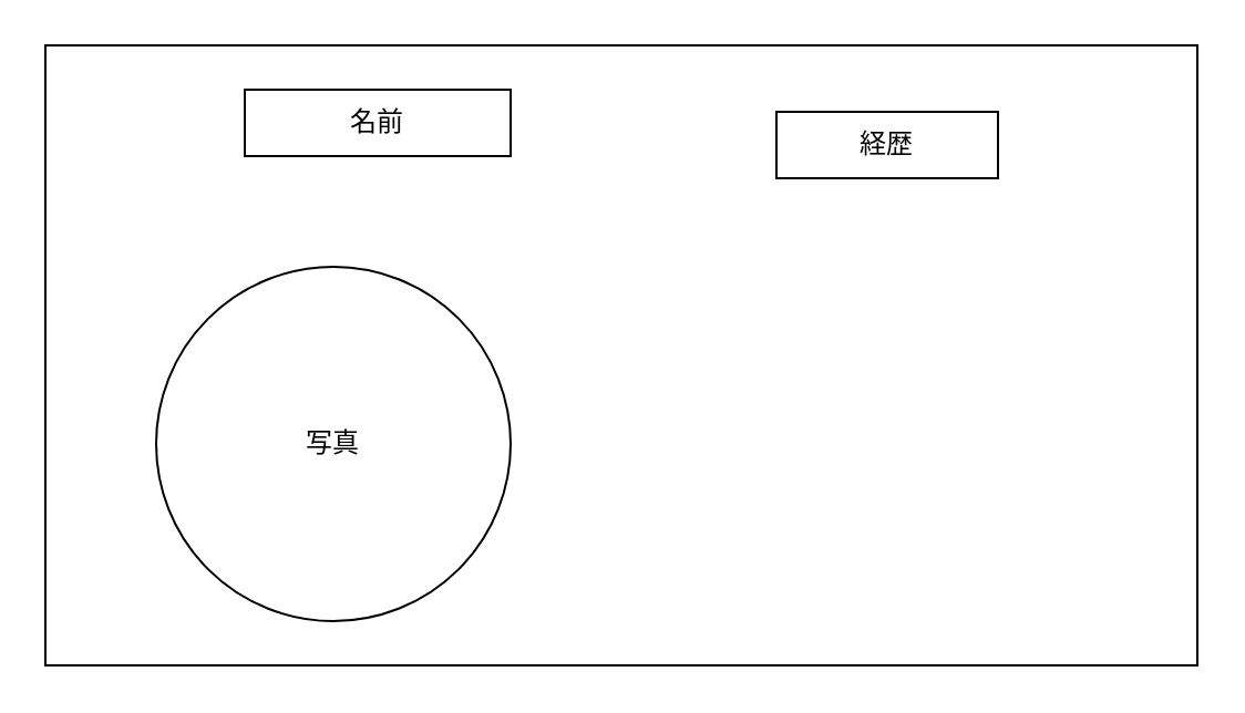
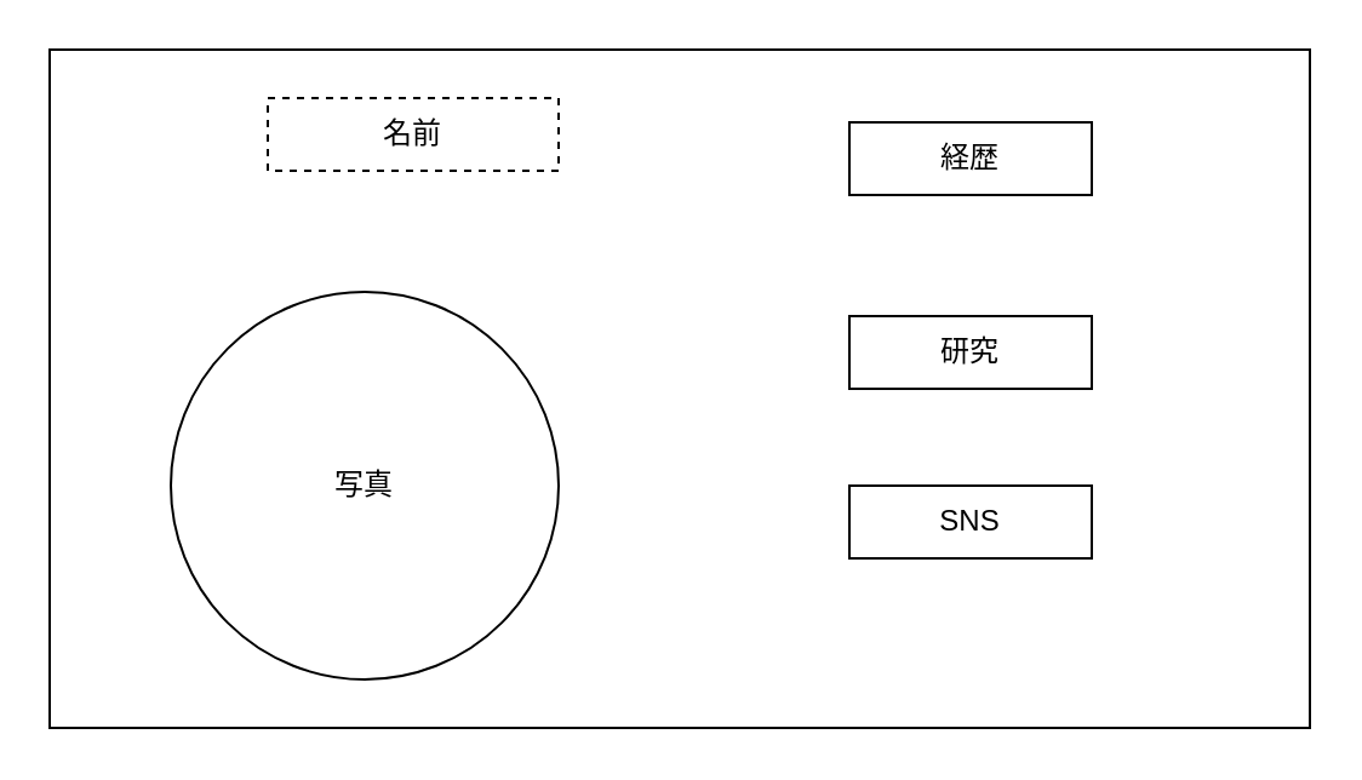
  <mxCell id="0" />
  <mxCell id="1" parent="0" />
  <mxCell id="2" value="" style="rounded=0;whiteSpace=wrap;html=1;" vertex="1" parent="1"><mxGeometry x="20" y="20" width="520" height="280" as="geometry" /></mxCell>
- <mxCell id="3" value="名前" style="rounded=0;whiteSpace=wrap;html=1;" vertex="1" parent="1"><mxGeometry x="110" y="40" width="120" height="30" as="geometry" /></mxCell>
+ <mxCell id="3" value="名前" style="rounded=0;whiteSpace=wrap;html=1;dashed=1;" vertex="1" parent="1"><mxGeometry x="110" y="40" width="120" height="30" as="geometry" /></mxCell>
  <mxCell id="4" value="写真" style="ellipse;whiteSpace=wrap;html=1;aspect=fixed;" vertex="1" parent="1"><mxGeometry x="70" y="120" width="160" height="160" as="geometry" /></mxCell>
  <mxCell id="5" value="経歴" style="rounded=0;whiteSpace=wrap;html=1;" vertex="1" parent="1"><mxGeometry x="350" y="50" width="100" height="30" as="geometry" /></mxCell>
+ <mxCell id="6" value="研究" style="rounded=0;whiteSpace=wrap;html=1;" vertex="1" parent="1"><mxGeometry x="350" y="130" width="100" height="30" as="geometry" /></mxCell>
+ <mxCell id="7" value="SNS" style="rounded=0;whiteSpace=wrap;html=1;" vertex="1" parent="1"><mxGeometry x="350" y="200" width="100" height="30" as="geometry" /></mxCell>
